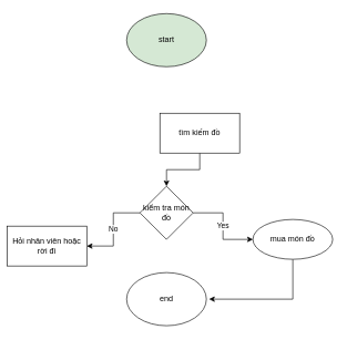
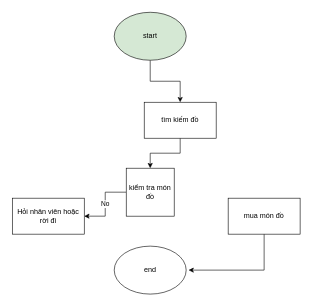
  <mxCell id="0" />
  <mxCell id="1" parent="0" />
+ <mxCell id="2" value="" style="edgeStyle=orthogonalEdgeStyle;rounded=0;orthogonalLoop=1;jettySize=auto;html=1;" edge="1" parent="1" source="3" target="5"><mxGeometry relative="1" as="geometry" /></mxCell>
  <mxCell id="3" value="start" style="ellipse;whiteSpace=wrap;html=1;fillColor=#d5e8d4;" vertex="1" parent="1"><mxGeometry x="190" y="20" width="120" height="80" as="geometry" /></mxCell>
  <mxCell id="4" value="" style="edgeStyle=orthogonalEdgeStyle;rounded=0;orthogonalLoop=1;jettySize=auto;html=1;" edge="1" parent="1" source="5" target="8"><mxGeometry relative="1" as="geometry" /></mxCell>
  <mxCell id="5" value="tìm kiếm đồ" style="whiteSpace=wrap;html=1;" vertex="1" parent="1"><mxGeometry x="240" y="170" width="120" height="60" as="geometry" /></mxCell>
- <mxCell id="6" value="Yes" style="edgeStyle=orthogonalEdgeStyle;rounded=0;orthogonalLoop=1;jettySize=auto;html=1;" edge="1" parent="1" source="8" target="10"><mxGeometry relative="1" as="geometry" /></mxCell>
  <mxCell id="7" value="No" style="edgeStyle=orthogonalEdgeStyle;rounded=0;orthogonalLoop=1;jettySize=auto;html=1;" edge="1" parent="1" source="8" target="11"><mxGeometry relative="1" as="geometry" /></mxCell>
- <mxCell id="8" value="kiểm tra món đồ" style="rhombus;whiteSpace=wrap;html=1;" vertex="1" parent="1"><mxGeometry x="210" y="280" width="80" height="80" as="geometry" /></mxCell>
+ <mxCell id="8" value="kiểm tra món đồ" style="whiteSpace=wrap;html=1;rounded=0;" vertex="1" parent="1"><mxGeometry x="210" y="280" width="80" height="80" as="geometry" /></mxCell>
  <mxCell id="9" value="" style="edgeStyle=orthogonalEdgeStyle;rounded=0;orthogonalLoop=1;jettySize=auto;html=1;" edge="1" parent="1" source="10"><mxGeometry relative="1" as="geometry"><mxPoint x="314" y="450" as="targetPoint" /><Array as="points"><mxPoint x="440" y="450" /></Array></mxGeometry></mxCell>
- <mxCell id="10" value="mua món đồ" style="ellipse;whiteSpace=wrap;html=1;" vertex="1" parent="1"><mxGeometry x="380" y="330" width="120" height="60" as="geometry" /></mxCell>
- <mxCell id="11" value="Hỏi nhân viên hoặc rời đi" style="rounded=0;whiteSpace=wrap;html=1;" vertex="1" parent="1"><mxGeometry x="10" y="340" width="120" height="60" as="geometry" /></mxCell>
+ <mxCell id="10" value="mua món đồ" style="whiteSpace=wrap;html=1;" vertex="1" parent="1"><mxGeometry x="380" y="330" width="120" height="60" as="geometry" /></mxCell>
+ <mxCell id="11" value="Hỏi nhân viên hoặc rời đi" style="rounded=0;whiteSpace=wrap;html=1;" vertex="1" parent="1"><mxGeometry x="20" y="330" width="120" height="60" as="geometry" /></mxCell>
  <mxCell id="12" value="end" style="ellipse;whiteSpace=wrap;html=1;" vertex="1" parent="1"><mxGeometry x="190" y="410" width="120" height="80" as="geometry" /></mxCell>
